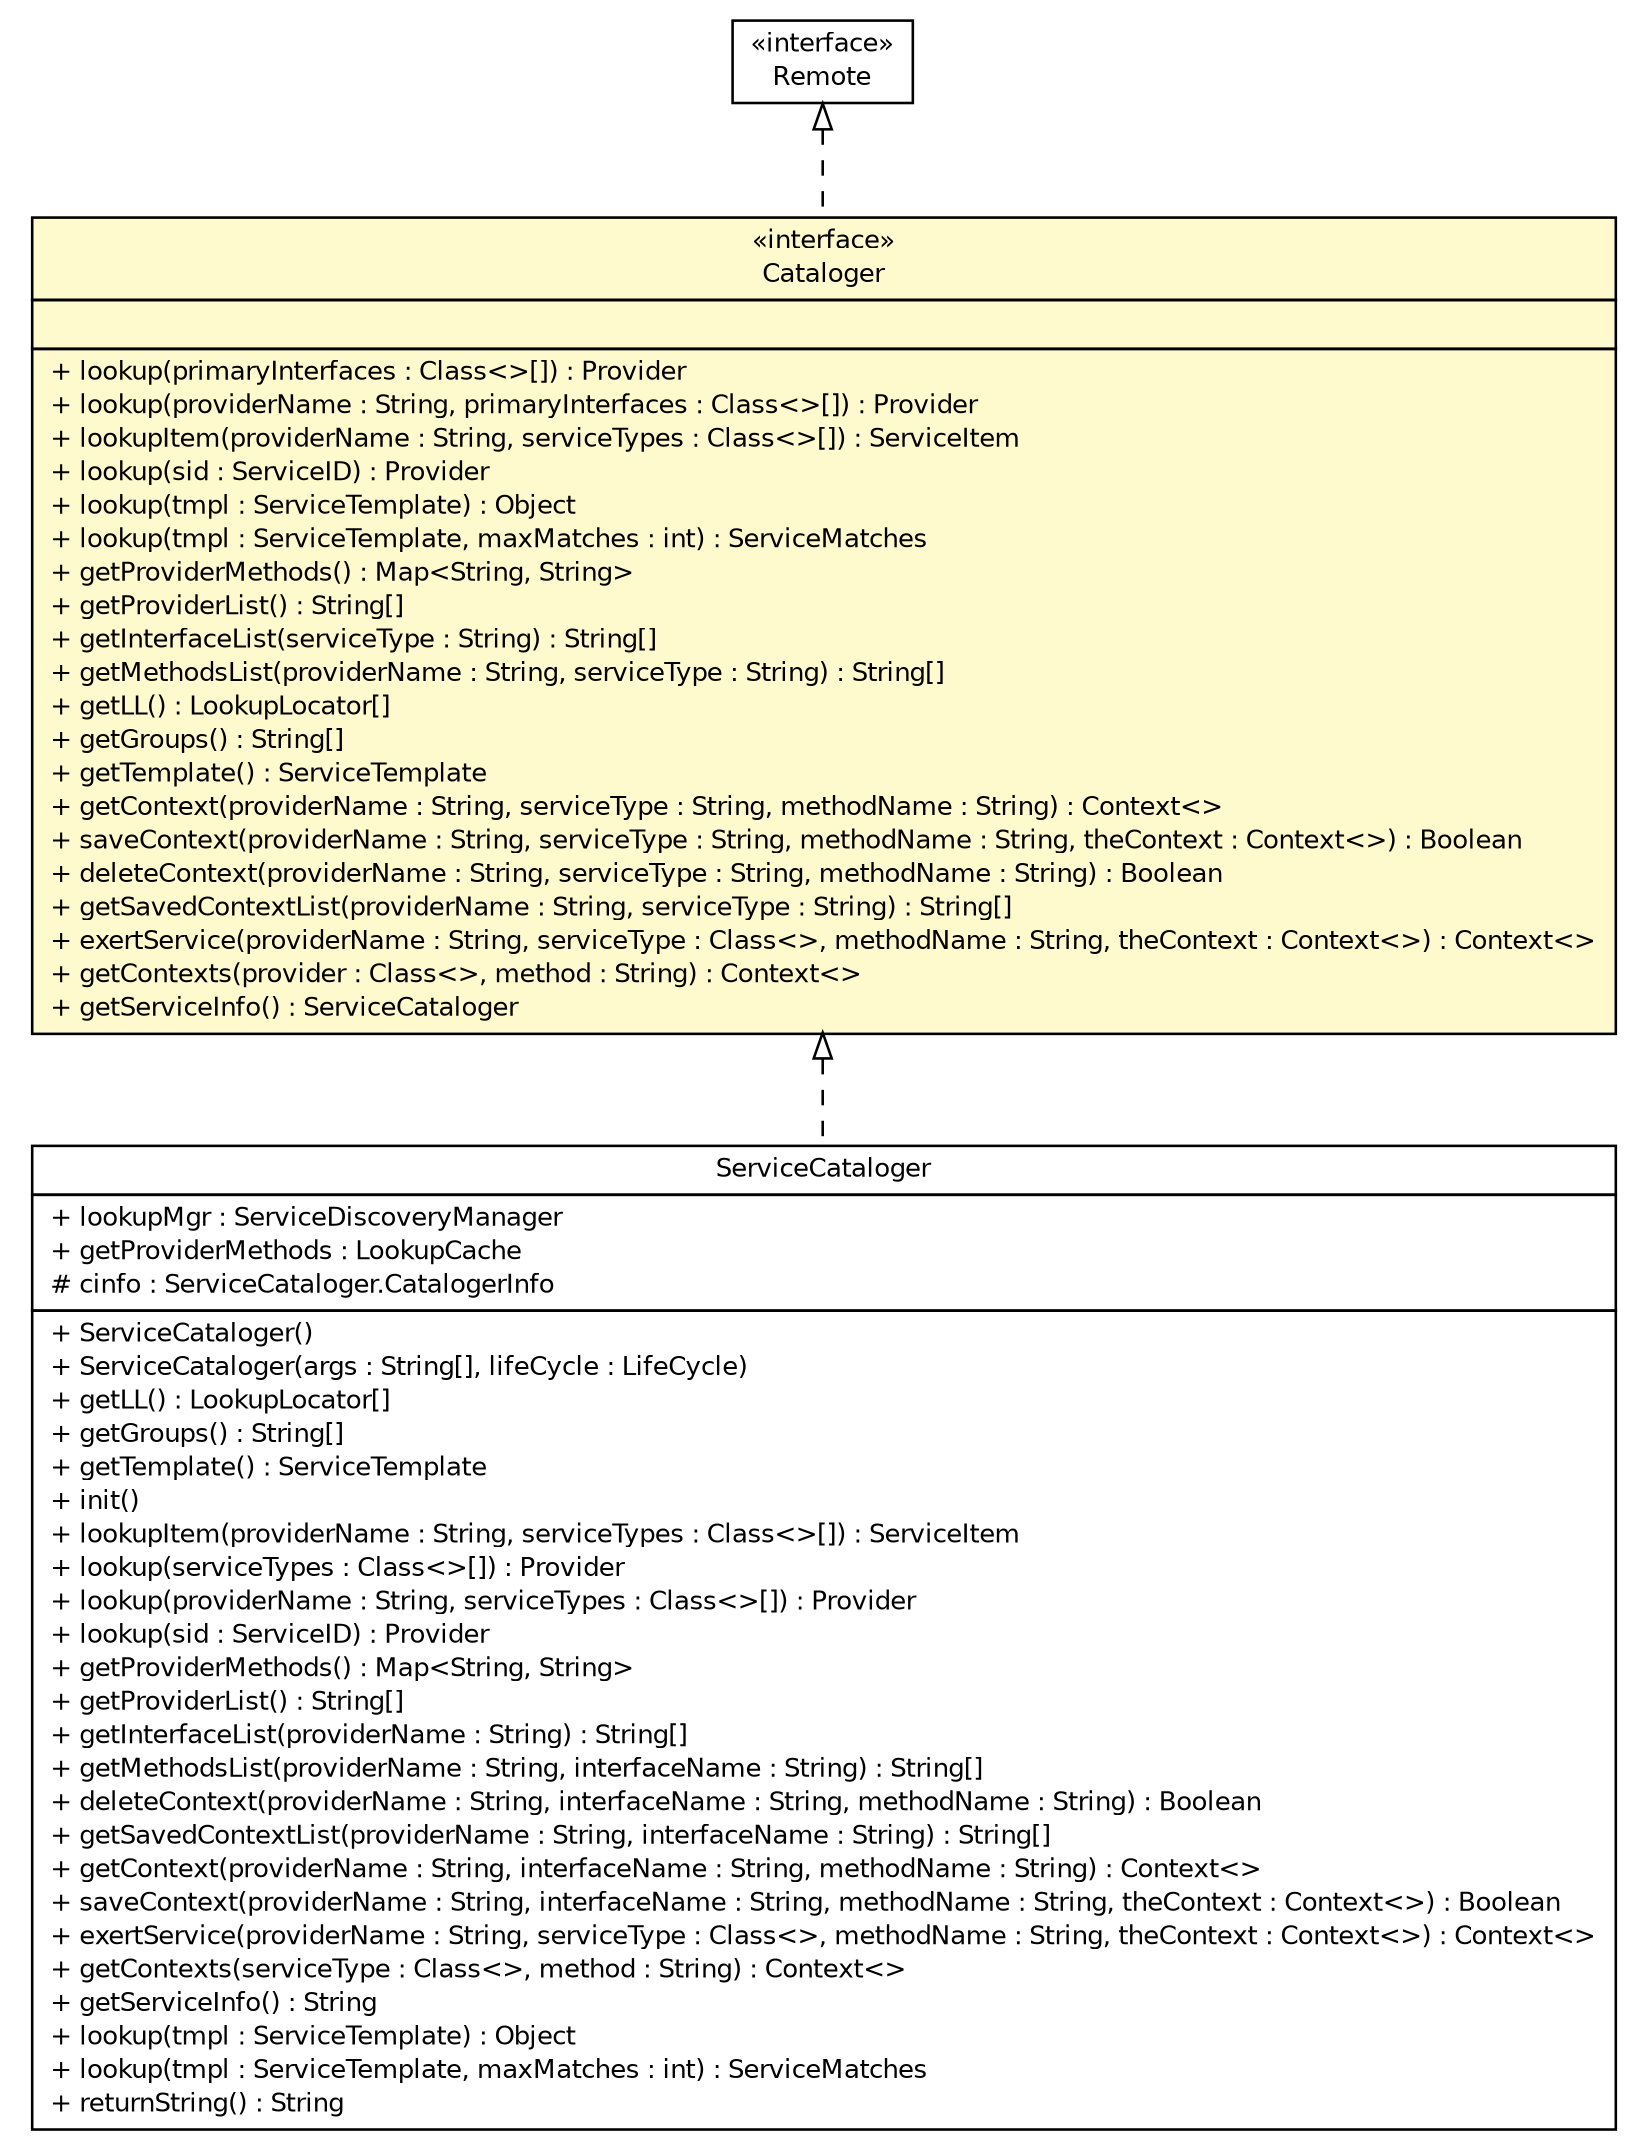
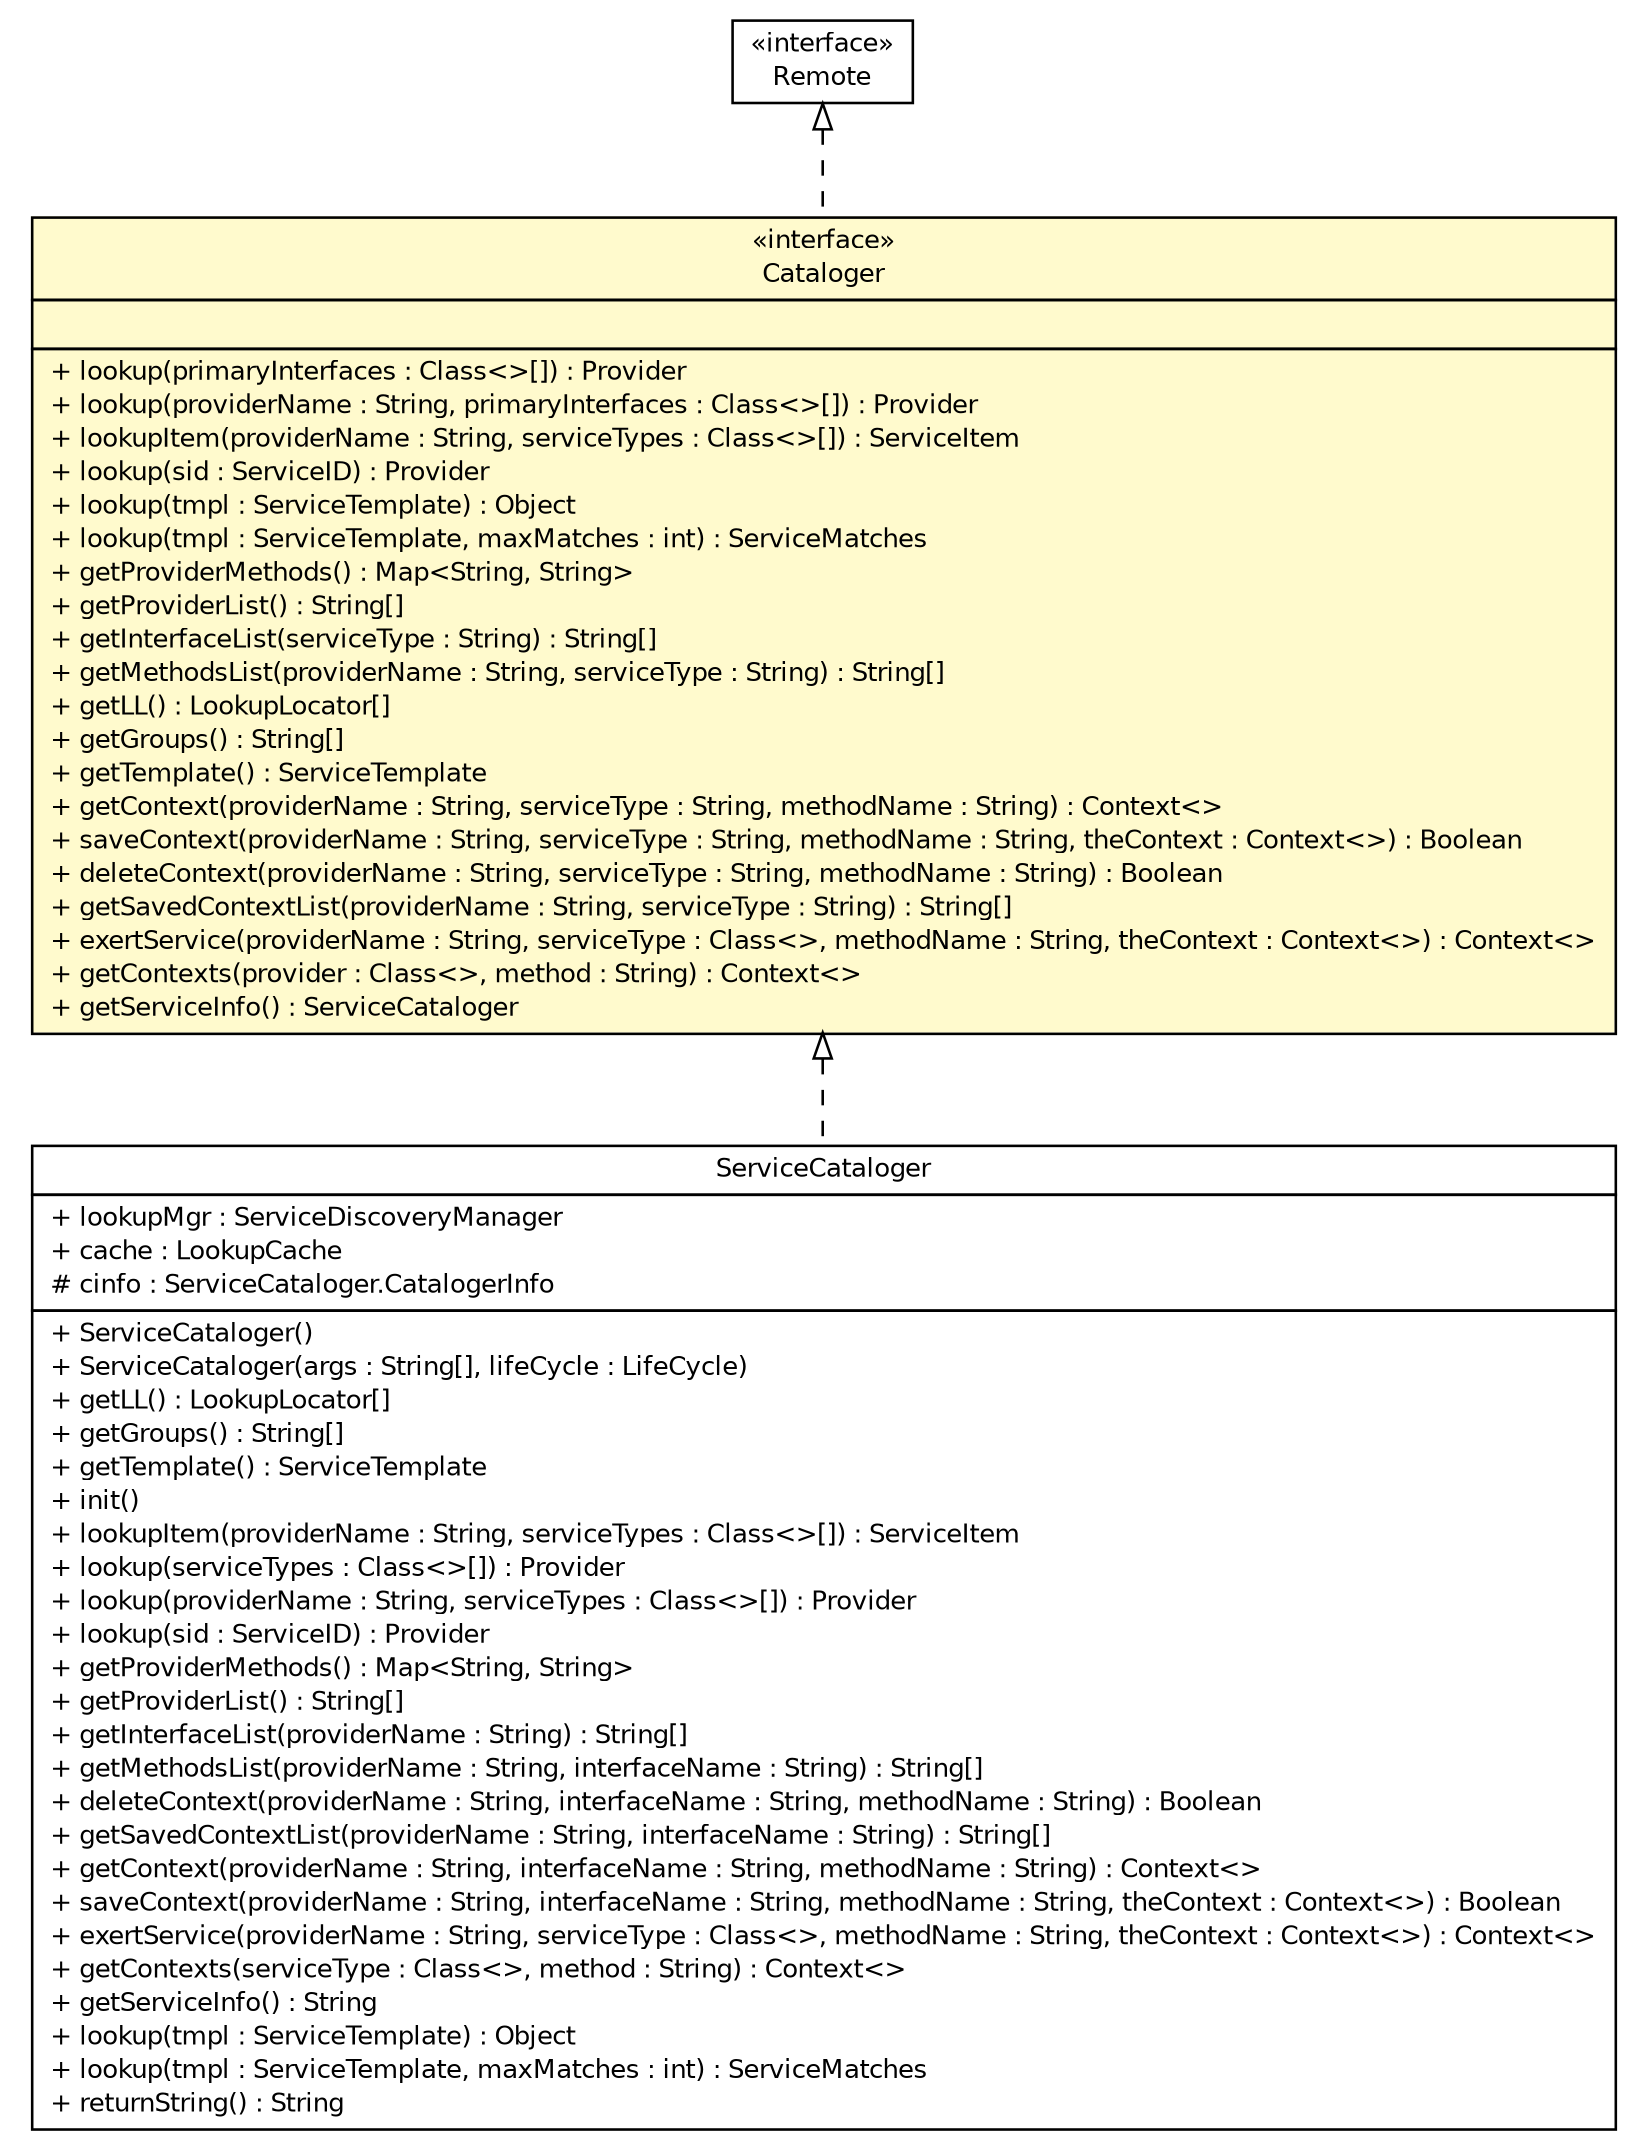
  digraph {
    fontname="DejaVu Sans"
    nodesep=0.25
    ranksep=0.5
    node [fontcolor=black fontname="DejaVu Sans" fontsize=10.0 shape=plaintext]
    edge [arrowtail=empty dir=back fontname="DejaVu Sans" fontsize=10 headport=p labelfontname=Helvetica labelfontsize=10 style=dashed tailport=p]
    n1 [label=<<table title="sorcer.core.provider.Cataloger" border="0" cellborder="1" cellspacing="0" cellpadding="2" port="p" bgcolor="lemonChiffon" href="./Cataloger.html"> 		<tr><td><table border="0" cellspacing="0" cellpadding="1"> <tr><td align="center" balign="center"> &#171;interface&#187; </td></tr> <tr><td align="center" balign="center"> Cataloger </td></tr> 		</table></td></tr> 		<tr><td><table border="0" cellspacing="0" cellpadding="1"> <tr><td align="left" balign="left">  </td></tr> 		</table></td></tr> 		<tr><td><table border="0" cellspacing="0" cellpadding="1"> <tr><td align="left" balign="left"> + lookup(primaryInterfaces : Class&lt;&gt;[]) : Provider </td></tr> <tr><td align="left" balign="left"> + lookup(providerName : String, primaryInterfaces : Class&lt;&gt;[]) : Provider </td></tr> <tr><td align="left" balign="left"> + lookupItem(providerName : String, serviceTypes : Class&lt;&gt;[]) : ServiceItem </td></tr> <tr><td align="left" balign="left"> + lookup(sid : ServiceID) : Provider </td></tr> <tr><td align="left" balign="left"> + lookup(tmpl : ServiceTemplate) : Object </td></tr> <tr><td align="left" balign="left"> + lookup(tmpl : ServiceTemplate, maxMatches : int) : ServiceMatches </td></tr> <tr><td align="left" balign="left"> + getProviderMethods() : Map&lt;String, String&gt; </td></tr> <tr><td align="left" balign="left"> + getProviderList() : String[] </td></tr> <tr><td align="left" balign="left"> + getInterfaceList(serviceType : String) : String[] </td></tr> <tr><td align="left" balign="left"> + getMethodsList(providerName : String, serviceType : String) : String[] </td></tr> <tr><td align="left" balign="left"> + getLL() : LookupLocator[] </td></tr> <tr><td align="left" balign="left"> + getGroups() : String[] </td></tr> <tr><td align="left" balign="left"> + getTemplate() : ServiceTemplate </td></tr> <tr><td align="left" balign="left"> + getContext(providerName : String, serviceType : String, methodName : String) : Context&lt;&gt; </td></tr> <tr><td align="left" balign="left"> + saveContext(providerName : String, serviceType : String, methodName : String, theContext : Context&lt;&gt;) : Boolean </td></tr> <tr><td align="left" balign="left"> + deleteContext(providerName : String, serviceType : String, methodName : String) : Boolean </td></tr> <tr><td align="left" balign="left"> + getSavedContextList(providerName : String, serviceType : String) : String[] </td></tr> <tr><td align="left" balign="left"> + exertService(providerName : String, serviceType : Class&lt;&gt;, methodName : String, theContext : Context&lt;&gt;) : Context&lt;&gt; </td></tr> <tr><td align="left" balign="left"> + getContexts(provider : Class&lt;&gt;, method : String) : Context&lt;&gt; </td></tr> <tr><td align="left" balign="left"> + getServiceInfo() : ServiceCataloger </td></tr> 		</table></td></tr> 		</table>>]
-   n2 [label=<<table title="sorcer.core.provider.cataloger.ServiceCataloger" border="0" cellborder="1" cellspacing="0" cellpadding="2" port="p" href="./cataloger/ServiceCataloger.html"> 		<tr><td><table border="0" cellspacing="0" cellpadding="1"> <tr><td align="center" balign="center"> ServiceCataloger </td></tr> 		</table></td></tr> 		<tr><td><table border="0" cellspacing="0" cellpadding="1"> <tr><td align="left" balign="left"> + lookupMgr : ServiceDiscoveryManager </td></tr> <tr><td align="left" balign="left"> + getProviderMethods : LookupCache </td></tr> <tr><td align="left" balign="left"> # cinfo : ServiceCataloger.CatalogerInfo </td></tr> 		</table></td></tr> 		<tr><td><table border="0" cellspacing="0" cellpadding="1"> <tr><td align="left" balign="left"> + ServiceCataloger() </td></tr> <tr><td align="left" balign="left"> + ServiceCataloger(args : String[], lifeCycle : LifeCycle) </td></tr> <tr><td align="left" balign="left"> + getLL() : LookupLocator[] </td></tr> <tr><td align="left" balign="left"> + getGroups() : String[] </td></tr> <tr><td align="left" balign="left"> + getTemplate() : ServiceTemplate </td></tr> <tr><td align="left" balign="left"> + init() </td></tr> <tr><td align="left" balign="left"> + lookupItem(providerName : String, serviceTypes : Class&lt;&gt;[]) : ServiceItem </td></tr> <tr><td align="left" balign="left"> + lookup(serviceTypes : Class&lt;&gt;[]) : Provider </td></tr> <tr><td align="left" balign="left"> + lookup(providerName : String, serviceTypes : Class&lt;&gt;[]) : Provider </td></tr> <tr><td align="left" balign="left"> + lookup(sid : ServiceID) : Provider </td></tr> <tr><td align="left" balign="left"> + getProviderMethods() : Map&lt;String, String&gt; </td></tr> <tr><td align="left" balign="left"> + getProviderList() : String[] </td></tr> <tr><td align="left" balign="left"> + getInterfaceList(providerName : String) : String[] </td></tr> <tr><td align="left" balign="left"> + getMethodsList(providerName : String, interfaceName : String) : String[] </td></tr> <tr><td align="left" balign="left"> + deleteContext(providerName : String, interfaceName : String, methodName : String) : Boolean </td></tr> <tr><td align="left" balign="left"> + getSavedContextList(providerName : String, interfaceName : String) : String[] </td></tr> <tr><td align="left" balign="left"> + getContext(providerName : String, interfaceName : String, methodName : String) : Context&lt;&gt; </td></tr> <tr><td align="left" balign="left"> + saveContext(providerName : String, interfaceName : String, methodName : String, theContext : Context&lt;&gt;) : Boolean </td></tr> <tr><td align="left" balign="left"> + exertService(providerName : String, serviceType : Class&lt;&gt;, methodName : String, theContext : Context&lt;&gt;) : Context&lt;&gt; </td></tr> <tr><td align="left" balign="left"> + getContexts(serviceType : Class&lt;&gt;, method : String) : Context&lt;&gt; </td></tr> <tr><td align="left" balign="left"> + getServiceInfo() : String </td></tr> <tr><td align="left" balign="left"> + lookup(tmpl : ServiceTemplate) : Object </td></tr> <tr><td align="left" balign="left"> + lookup(tmpl : ServiceTemplate, maxMatches : int) : ServiceMatches </td></tr> <tr><td align="left" balign="left"> + returnString() : String </td></tr> 		</table></td></tr> 		</table>>]
+   n2 [label=<<table title="sorcer.core.provider.cataloger.ServiceCataloger" border="0" cellborder="1" cellspacing="0" cellpadding="2" port="p" href="./cataloger/ServiceCataloger.html"> 		<tr><td><table border="0" cellspacing="0" cellpadding="1"> <tr><td align="center" balign="center"> ServiceCataloger </td></tr> 		</table></td></tr> 		<tr><td><table border="0" cellspacing="0" cellpadding="1"> <tr><td align="left" balign="left"> + lookupMgr : ServiceDiscoveryManager </td></tr> <tr><td align="left" balign="left"> + cache : LookupCache </td></tr> <tr><td align="left" balign="left"> # cinfo : ServiceCataloger.CatalogerInfo </td></tr> 		</table></td></tr> 		<tr><td><table border="0" cellspacing="0" cellpadding="1"> <tr><td align="left" balign="left"> + ServiceCataloger() </td></tr> <tr><td align="left" balign="left"> + ServiceCataloger(args : String[], lifeCycle : LifeCycle) </td></tr> <tr><td align="left" balign="left"> + getLL() : LookupLocator[] </td></tr> <tr><td align="left" balign="left"> + getGroups() : String[] </td></tr> <tr><td align="left" balign="left"> + getTemplate() : ServiceTemplate </td></tr> <tr><td align="left" balign="left"> + init() </td></tr> <tr><td align="left" balign="left"> + lookupItem(providerName : String, serviceTypes : Class&lt;&gt;[]) : ServiceItem </td></tr> <tr><td align="left" balign="left"> + lookup(serviceTypes : Class&lt;&gt;[]) : Provider </td></tr> <tr><td align="left" balign="left"> + lookup(providerName : String, serviceTypes : Class&lt;&gt;[]) : Provider </td></tr> <tr><td align="left" balign="left"> + lookup(sid : ServiceID) : Provider </td></tr> <tr><td align="left" balign="left"> + getProviderMethods() : Map&lt;String, String&gt; </td></tr> <tr><td align="left" balign="left"> + getProviderList() : String[] </td></tr> <tr><td align="left" balign="left"> + getInterfaceList(providerName : String) : String[] </td></tr> <tr><td align="left" balign="left"> + getMethodsList(providerName : String, interfaceName : String) : String[] </td></tr> <tr><td align="left" balign="left"> + deleteContext(providerName : String, interfaceName : String, methodName : String) : Boolean </td></tr> <tr><td align="left" balign="left"> + getSavedContextList(providerName : String, interfaceName : String) : String[] </td></tr> <tr><td align="left" balign="left"> + getContext(providerName : String, interfaceName : String, methodName : String) : Context&lt;&gt; </td></tr> <tr><td align="left" balign="left"> + saveContext(providerName : String, interfaceName : String, methodName : String, theContext : Context&lt;&gt;) : Boolean </td></tr> <tr><td align="left" balign="left"> + exertService(providerName : String, serviceType : Class&lt;&gt;, methodName : String, theContext : Context&lt;&gt;) : Context&lt;&gt; </td></tr> <tr><td align="left" balign="left"> + getContexts(serviceType : Class&lt;&gt;, method : String) : Context&lt;&gt; </td></tr> <tr><td align="left" balign="left"> + getServiceInfo() : String </td></tr> <tr><td align="left" balign="left"> + lookup(tmpl : ServiceTemplate) : Object </td></tr> <tr><td align="left" balign="left"> + lookup(tmpl : ServiceTemplate, maxMatches : int) : ServiceMatches </td></tr> <tr><td align="left" balign="left"> + returnString() : String </td></tr> 		</table></td></tr> 		</table>>]
    n3 [label=<<table title="java.rmi.Remote" border="0" cellborder="1" cellspacing="0" cellpadding="2" port="p" href="http://docs.oracle.com/javase/7/docs/api/java/rmi/Remote.html"> 		<tr><td><table border="0" cellspacing="0" cellpadding="1"> <tr><td align="center" balign="center"> &#171;interface&#187; </td></tr> <tr><td align="center" balign="center"> Remote </td></tr> 		</table></td></tr> 		</table>>]
    n1 -> n2
    n3 -> n1
  }
